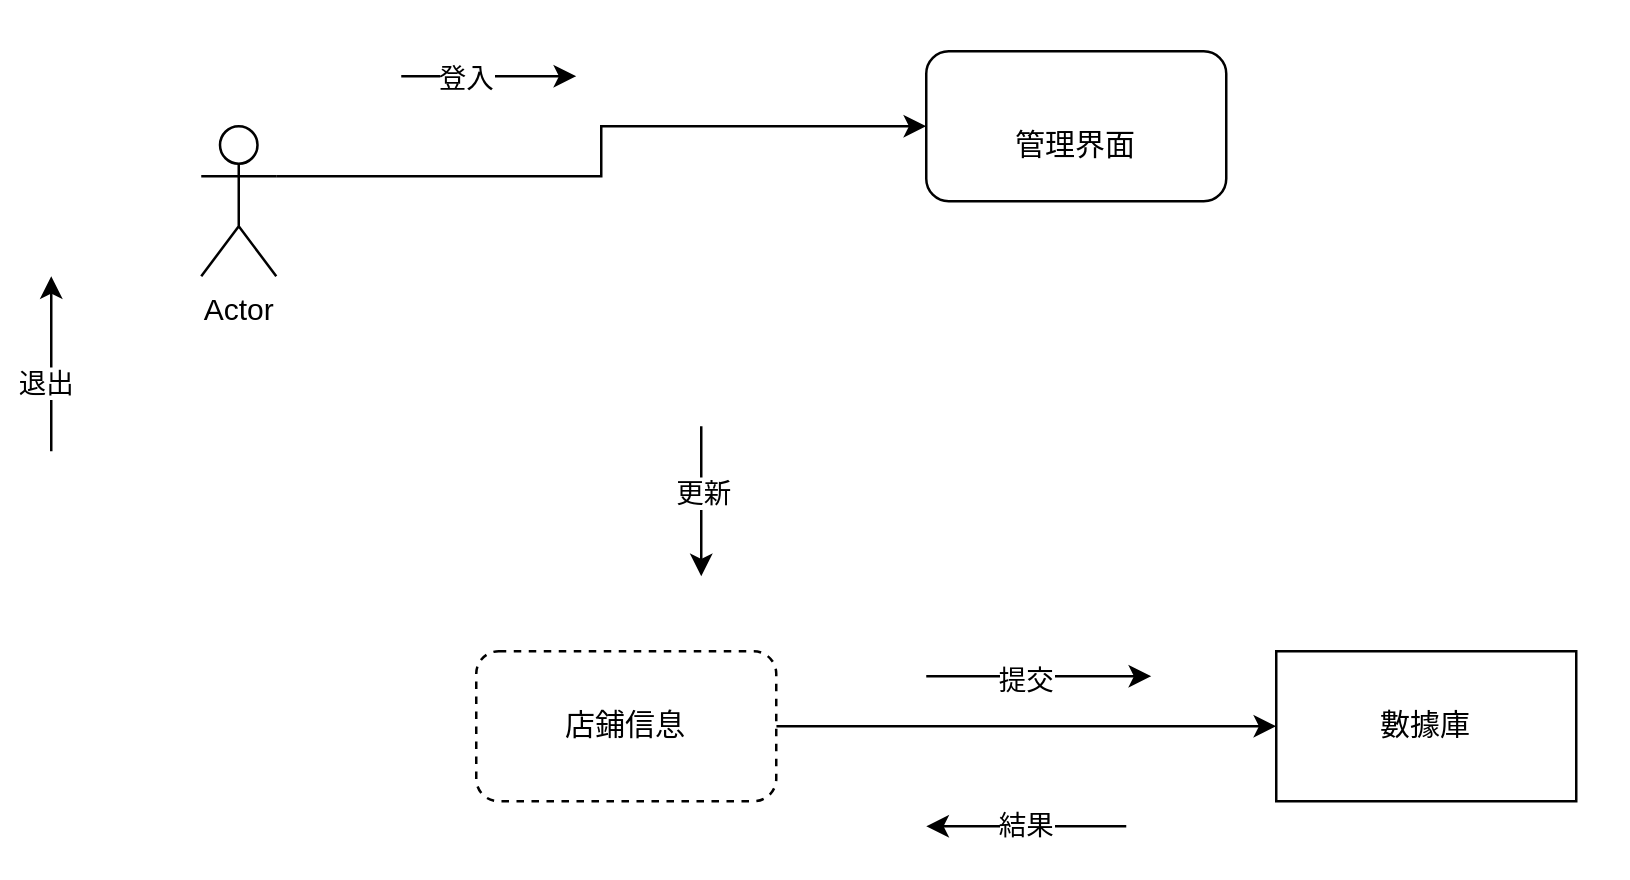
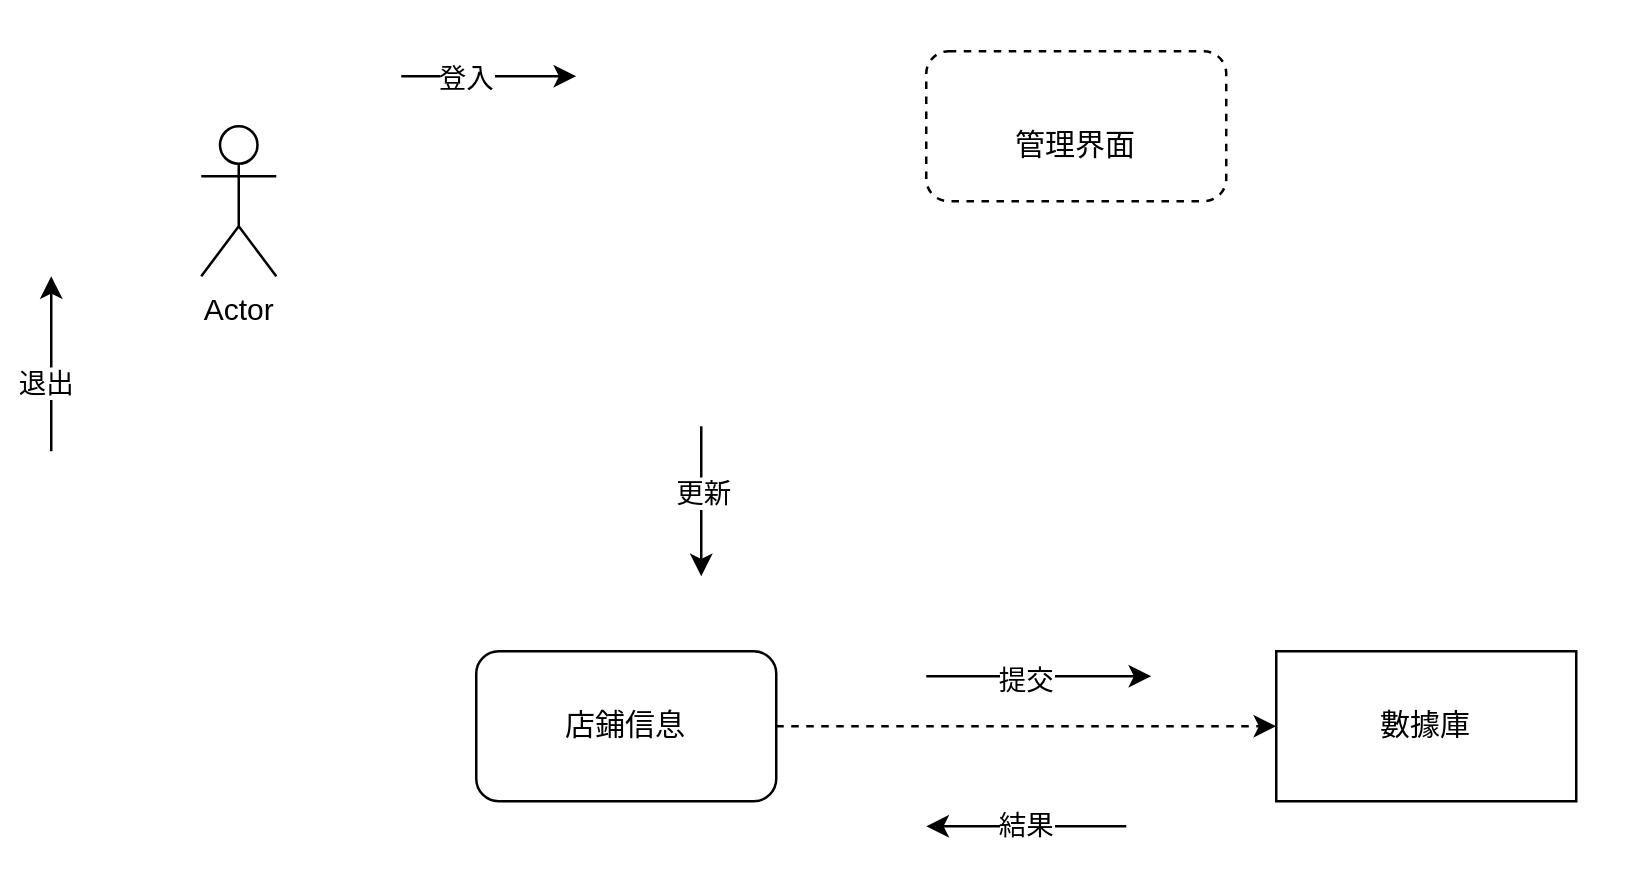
  <mxCell id="0" />
  <mxCell id="1" parent="0" />
- <mxCell id="2" style="edgeStyle=orthogonalEdgeStyle;rounded=0;orthogonalLoop=1;jettySize=auto;html=1;exitX=1;exitY=0.333;exitDx=0;exitDy=0;exitPerimeter=0;" edge="1" parent="1" source="3" target="4"><mxGeometry relative="1" as="geometry" /></mxCell>
  <mxCell id="3" value="Actor" style="shape=umlActor;verticalLabelPosition=bottom;verticalAlign=top;html=1;outlineConnect=0;" vertex="1" parent="1"><mxGeometry x="80" y="50" width="30" height="60" as="geometry" /></mxCell>
- <mxCell id="4" value="&lt;font style=&quot;vertical-align: inherit;&quot;&gt;&lt;font style=&quot;vertical-align: inherit;&quot;&gt;&lt;font style=&quot;vertical-align: inherit;&quot;&gt;&lt;font style=&quot;vertical-align: inherit;&quot;&gt;&lt;font style=&quot;vertical-align: inherit;&quot;&gt;&lt;font style=&quot;vertical-align: inherit;&quot;&gt;&lt;br&gt;管理界面&lt;/font&gt;&lt;/font&gt;&lt;/font&gt;&lt;/font&gt;&lt;/font&gt;&lt;/font&gt;" style="rounded=1;whiteSpace=wrap;html=1;" vertex="1" parent="1"><mxGeometry x="370" y="20" width="120" height="60" as="geometry" /></mxCell>
- <mxCell id="5" style="edgeStyle=orthogonalEdgeStyle;rounded=0;orthogonalLoop=1;jettySize=auto;html=1;exitX=1;exitY=0.5;exitDx=0;exitDy=0;entryX=0;entryY=0.5;entryDx=0;entryDy=0;" edge="1" parent="1" source="6" target="7"><mxGeometry relative="1" as="geometry" /></mxCell>
- <mxCell id="6" value="&lt;font style=&quot;vertical-align: inherit;&quot;&gt;&lt;font style=&quot;vertical-align: inherit;&quot;&gt;店鋪信息&lt;/font&gt;&lt;/font&gt;" style="rounded=1;whiteSpace=wrap;html=1;dashed=1;" vertex="1" parent="1"><mxGeometry x="190" y="260" width="120" height="60" as="geometry" /></mxCell>
+ <mxCell id="4" value="&lt;font style=&quot;vertical-align: inherit;&quot;&gt;&lt;font style=&quot;vertical-align: inherit;&quot;&gt;&lt;font style=&quot;vertical-align: inherit;&quot;&gt;&lt;font style=&quot;vertical-align: inherit;&quot;&gt;&lt;font style=&quot;vertical-align: inherit;&quot;&gt;&lt;font style=&quot;vertical-align: inherit;&quot;&gt;&lt;br&gt;管理界面&lt;/font&gt;&lt;/font&gt;&lt;/font&gt;&lt;/font&gt;&lt;/font&gt;&lt;/font&gt;" style="rounded=1;whiteSpace=wrap;html=1;dashed=1;" vertex="1" parent="1"><mxGeometry x="370" y="20" width="120" height="60" as="geometry" /></mxCell>
+ <mxCell id="5" style="edgeStyle=orthogonalEdgeStyle;rounded=0;orthogonalLoop=1;jettySize=auto;html=1;exitX=1;exitY=0.5;exitDx=0;exitDy=0;entryX=0;entryY=0.5;entryDx=0;entryDy=0;dashed=1;" edge="1" parent="1" source="6" target="7"><mxGeometry relative="1" as="geometry" /></mxCell>
+ <mxCell id="6" value="&lt;font style=&quot;vertical-align: inherit;&quot;&gt;&lt;font style=&quot;vertical-align: inherit;&quot;&gt;店鋪信息&lt;/font&gt;&lt;/font&gt;" style="rounded=1;whiteSpace=wrap;html=1;" vertex="1" parent="1"><mxGeometry x="190" y="260" width="120" height="60" as="geometry" /></mxCell>
  <mxCell id="7" value="&lt;font style=&quot;vertical-align: inherit;&quot;&gt;&lt;font style=&quot;vertical-align: inherit;&quot;&gt;數據庫&lt;/font&gt;&lt;/font&gt;" style="whiteSpace=wrap;html=1;rounded=0;" vertex="1" parent="1"><mxGeometry x="510" y="260" width="120" height="60" as="geometry" /></mxCell>
  <mxCell id="8" value="" style="endArrow=classic;html=1;rounded=0;" edge="1" parent="1"><mxGeometry width="50" height="50" relative="1" as="geometry"><mxPoint x="370" y="270" as="sourcePoint" /><mxPoint x="460" y="270" as="targetPoint" /></mxGeometry></mxCell>
  <mxCell id="9" value="&lt;font style=&quot;vertical-align: inherit;&quot;&gt;&lt;font style=&quot;vertical-align: inherit;&quot;&gt;提交&lt;/font&gt;&lt;/font&gt;" style="edgeLabel;html=1;align=center;verticalAlign=middle;resizable=0;points=[];" vertex="1" connectable="0" parent="8"><mxGeometry x="-0.141" y="-1" relative="1" as="geometry"><mxPoint as="offset" /></mxGeometry></mxCell>
  <mxCell id="10" value="&lt;font style=&quot;vertical-align: inherit;&quot;&gt;&lt;font style=&quot;vertical-align: inherit;&quot;&gt;結果&lt;/font&gt;&lt;/font&gt;" style="endArrow=classic;html=1;rounded=0;" edge="1" parent="1"><mxGeometry width="50" height="50" relative="1" as="geometry"><mxPoint x="450" y="330" as="sourcePoint" /><mxPoint x="370" y="330" as="targetPoint" /></mxGeometry></mxCell>
  <mxCell id="11" value="" style="endArrow=classic;html=1;rounded=0;" edge="1" parent="1"><mxGeometry width="50" height="50" relative="1" as="geometry"><mxPoint x="20" y="180" as="sourcePoint" /><mxPoint x="20" y="110" as="targetPoint" /></mxGeometry></mxCell>
  <mxCell id="12" value="&lt;font style=&quot;vertical-align: inherit;&quot;&gt;&lt;font style=&quot;vertical-align: inherit;&quot;&gt;退出&lt;/font&gt;&lt;/font&gt;" style="edgeLabel;html=1;align=center;verticalAlign=middle;resizable=0;points=[];" vertex="1" connectable="0" parent="11"><mxGeometry x="-0.191" y="3" relative="1" as="geometry"><mxPoint as="offset" /></mxGeometry></mxCell>
  <mxCell id="13" value="" style="endArrow=classic;html=1;rounded=0;" edge="1" parent="1"><mxGeometry width="50" height="50" relative="1" as="geometry"><mxPoint x="160" y="30" as="sourcePoint" /><mxPoint x="230" y="30" as="targetPoint" /></mxGeometry></mxCell>
  <mxCell id="14" value="&lt;font style=&quot;vertical-align: inherit;&quot;&gt;&lt;font style=&quot;vertical-align: inherit;&quot;&gt;登入&lt;/font&gt;&lt;/font&gt;" style="edgeLabel;html=1;align=center;verticalAlign=middle;resizable=0;points=[];" vertex="1" connectable="0" parent="13"><mxGeometry x="-0.295" relative="1" as="geometry"><mxPoint as="offset" /></mxGeometry></mxCell>
  <mxCell id="15" value="" style="endArrow=classic;html=1;rounded=0;" edge="1" parent="1"><mxGeometry width="50" height="50" relative="1" as="geometry"><mxPoint x="280" y="170" as="sourcePoint" /><mxPoint x="280" y="230" as="targetPoint" /></mxGeometry></mxCell>
  <mxCell id="16" value="&lt;font style=&quot;vertical-align: inherit;&quot;&gt;&lt;font style=&quot;vertical-align: inherit;&quot;&gt;更新&lt;/font&gt;&lt;/font&gt;" style="edgeLabel;html=1;align=center;verticalAlign=middle;resizable=0;points=[];" vertex="1" connectable="0" parent="15"><mxGeometry x="-0.144" relative="1" as="geometry"><mxPoint as="offset" /></mxGeometry></mxCell>
